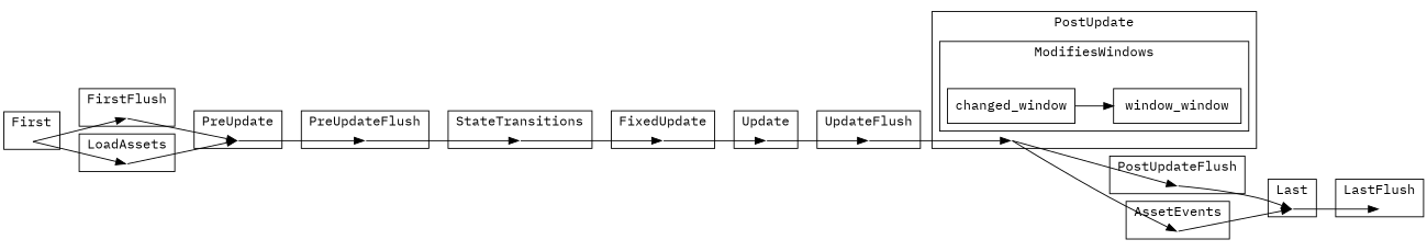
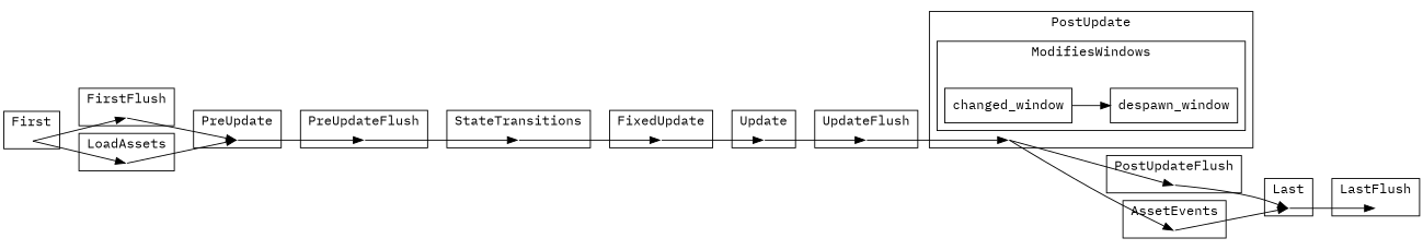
  digraph {
    compound=true
    rankdir=LR
    splines=spline
    fontname="IBM Plex Mono"
    node [shape=point style=invis fontname="IBM Plex Mono"]
    edge [fontname="IBM Plex Mono"]
    "set_marker_node_Set(1)" [height=0]
    "set_marker_node_Set(2)" [height=0]
    "set_marker_node_Set(3)" [height=0]
    "set_marker_node_Set(4)" [height=0]
    "set_marker_node_Set(5)" [height=0]
    "set_marker_node_Set(6)" [height=0]
    "set_marker_node_Set(7)" [height=0]
    "set_marker_node_Set(8)" [height=0]
    "set_marker_node_Set(9)" [height=0]
    "set_marker_node_Set(10)" [height=0]
    "set_marker_node_Set(70)" [height=0]
    n12 [label=changed_window shape=box style=""]
-   n13 [label=window_window shape=box style=""]
+   n13 [label=despawn_window shape=box style=""]
    "set_marker_node_Set(11)" [height=0]
    "set_marker_node_Set(12)" [height=0]
    "set_marker_node_Set(58)" [height=0]
    "set_marker_node_Set(59)" [height=0]
    subgraph cluster_1 {
      label=FirstFlush
      "set_marker_node_Set(1)"
    }
    subgraph cluster_2 {
      label=PreUpdateFlush
      "set_marker_node_Set(2)"
    }
    subgraph cluster_3 {
      label=UpdateFlush
      "set_marker_node_Set(3)"
    }
    subgraph cluster_4 {
      label=PostUpdateFlush
      "set_marker_node_Set(4)"
    }
    subgraph cluster_5 {
      label=LastFlush
      "set_marker_node_Set(5)"
    }
    subgraph cluster_6 {
      label=First
      "set_marker_node_Set(6)"
    }
    subgraph cluster_7 {
      label=PreUpdate
      "set_marker_node_Set(7)"
    }
    subgraph cluster_8 {
      label=StateTransitions
      "set_marker_node_Set(8)"
    }
    subgraph cluster_9 {
      label=FixedUpdate
      "set_marker_node_Set(9)"
    }
    subgraph cluster_10 {
      label=Update
      "set_marker_node_Set(10)"
    }
    subgraph cluster_11 {
      label=PostUpdate
      "set_marker_node_Set(11)"
      subgraph cluster_12 {
        label=ModifiesWindows
        "set_marker_node_Set(70)"
        n12
        n13
      }
    }
    subgraph cluster_13 {
      label=Last
      "set_marker_node_Set(12)"
    }
    subgraph cluster_14 {
      label=LoadAssets
      "set_marker_node_Set(58)"
    }
    subgraph cluster_15 {
      label=AssetEvents
      "set_marker_node_Set(59)"
    }
    "set_marker_node_Set(1)" -> "set_marker_node_Set(7)"
    "set_marker_node_Set(2)" -> "set_marker_node_Set(8)"
    "set_marker_node_Set(3)" -> "set_marker_node_Set(11)"
    "set_marker_node_Set(4)" -> "set_marker_node_Set(12)"
    "set_marker_node_Set(6)" -> "set_marker_node_Set(1)"
    "set_marker_node_Set(6)" -> "set_marker_node_Set(58)"
    "set_marker_node_Set(7)" -> "set_marker_node_Set(2)"
    "set_marker_node_Set(8)" -> "set_marker_node_Set(9)"
    "set_marker_node_Set(9)" -> "set_marker_node_Set(10)"
    "set_marker_node_Set(10)" -> "set_marker_node_Set(3)"
    n12 -> n13
    "set_marker_node_Set(11)" -> "set_marker_node_Set(4)"
    "set_marker_node_Set(11)" -> "set_marker_node_Set(59)"
    "set_marker_node_Set(12)" -> "set_marker_node_Set(5)"
    "set_marker_node_Set(58)" -> "set_marker_node_Set(7)"
    "set_marker_node_Set(59)" -> "set_marker_node_Set(12)"
  }
